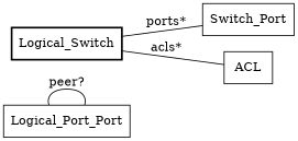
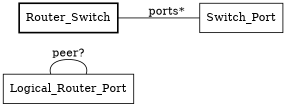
  digraph {
    rankdir=LR
    node [shape=box]
    edge [arrowhead=none arrowtail=none dir=none]
-   Logical_Router_Port [label=Logical_Port_Port]
-   Logical_Switch [style=bold]
+   Logical_Router_Port
+   Logical_Switch [style=bold label=Router_Switch]
    n3 [label=Switch_Port]
-   ACL
    Logical_Router_Port -> Logical_Router_Port [label="peer?"]
    Logical_Switch -> n3 [label="ports*"]
-   Logical_Switch -> ACL [label="acls*"]
  }
